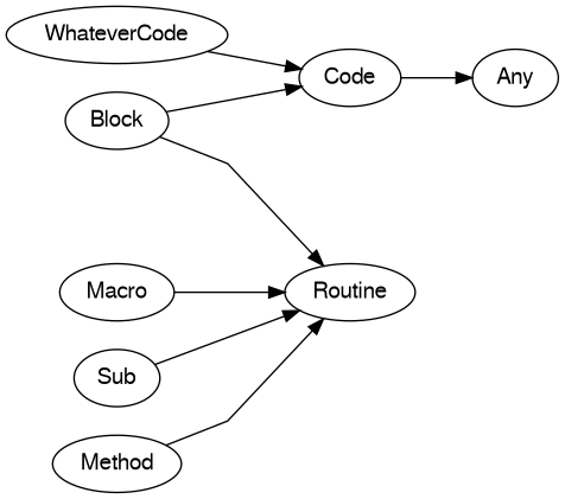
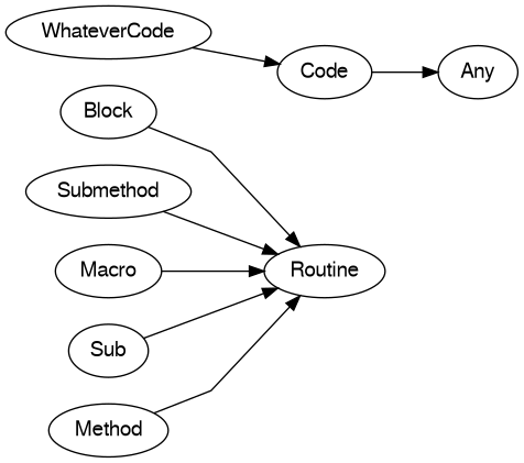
  digraph {
    rankdir=LR
    splines=polyline
    node [color="#000000" fontcolor="#000000" fontname=FreeSans]
    edge [color="#000000"]
    Code
    Any
    Block
    Routine
    WhateverCode
+   Submethod
    Macro
    Sub
    Method
    Code -> Any
-   Block -> Code
    Block -> Routine
    WhateverCode -> Code
+   Submethod -> Routine
    Macro -> Routine
    Sub -> Routine
    Method -> Routine
  }
